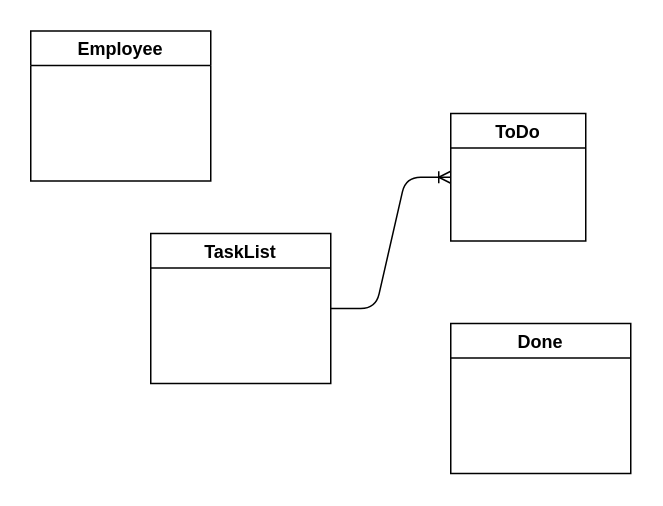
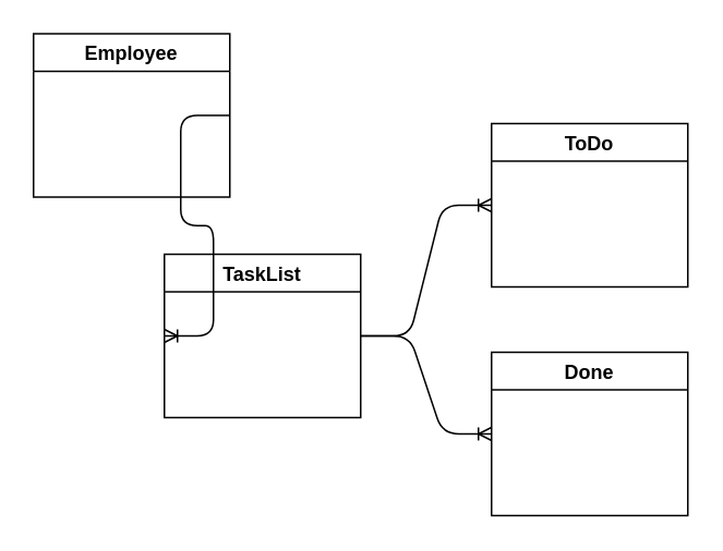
  <mxCell id="0" />
  <mxCell id="1" parent="0" />
  <mxCell id="2" value="Employee" style="swimlane;" parent="1" vertex="1"><mxGeometry x="20" y="20" width="120" height="100" as="geometry" /></mxCell>
  <mxCell id="3" value="Done" style="swimlane;" parent="1" vertex="1"><mxGeometry x="300" y="215" width="120" height="100" as="geometry" /></mxCell>
- <mxCell id="4" value="ToDo" style="swimlane;" parent="1" vertex="1"><mxGeometry x="300" y="75" width="90" height="85" as="geometry" /></mxCell>
+ <mxCell id="4" value="ToDo" style="swimlane;" parent="1" vertex="1"><mxGeometry x="300" y="75" width="120" height="100" as="geometry" /></mxCell>
  <mxCell id="5" value="TaskList" style="swimlane;" vertex="1" parent="1"><mxGeometry x="100" y="155" width="120" height="100" as="geometry" /></mxCell>
+ <mxCell id="6" value="" style="edgeStyle=entityRelationEdgeStyle;fontSize=12;html=1;endArrow=ERoneToMany;entryX=0;entryY=0.5;entryDx=0;entryDy=0;exitX=1;exitY=0.5;exitDx=0;exitDy=0;" edge="1" parent="1" source="2" target="5"><mxGeometry width="100" height="100" relative="1" as="geometry"><mxPoint x="80" y="165" as="sourcePoint" /><mxPoint x="90" y="205" as="targetPoint" /></mxGeometry></mxCell>
  <mxCell id="7" value="" style="edgeStyle=entityRelationEdgeStyle;fontSize=12;html=1;endArrow=ERoneToMany;entryX=0;entryY=0.5;entryDx=0;entryDy=0;exitX=1;exitY=0.5;exitDx=0;exitDy=0;" edge="1" parent="1" source="5" target="4"><mxGeometry width="100" height="100" relative="1" as="geometry"><mxPoint x="340" y="215" as="sourcePoint" /><mxPoint x="420" y="295" as="targetPoint" /></mxGeometry></mxCell>
+ <mxCell id="8" value="" style="edgeStyle=entityRelationEdgeStyle;fontSize=12;html=1;endArrow=ERoneToMany;entryX=0;entryY=0.5;entryDx=0;entryDy=0;exitX=1;exitY=0.5;exitDx=0;exitDy=0;" edge="1" parent="1" source="5" target="3"><mxGeometry width="100" height="100" relative="1" as="geometry"><mxPoint x="230" y="215" as="sourcePoint" /><mxPoint x="310" y="135" as="targetPoint" /></mxGeometry></mxCell>
